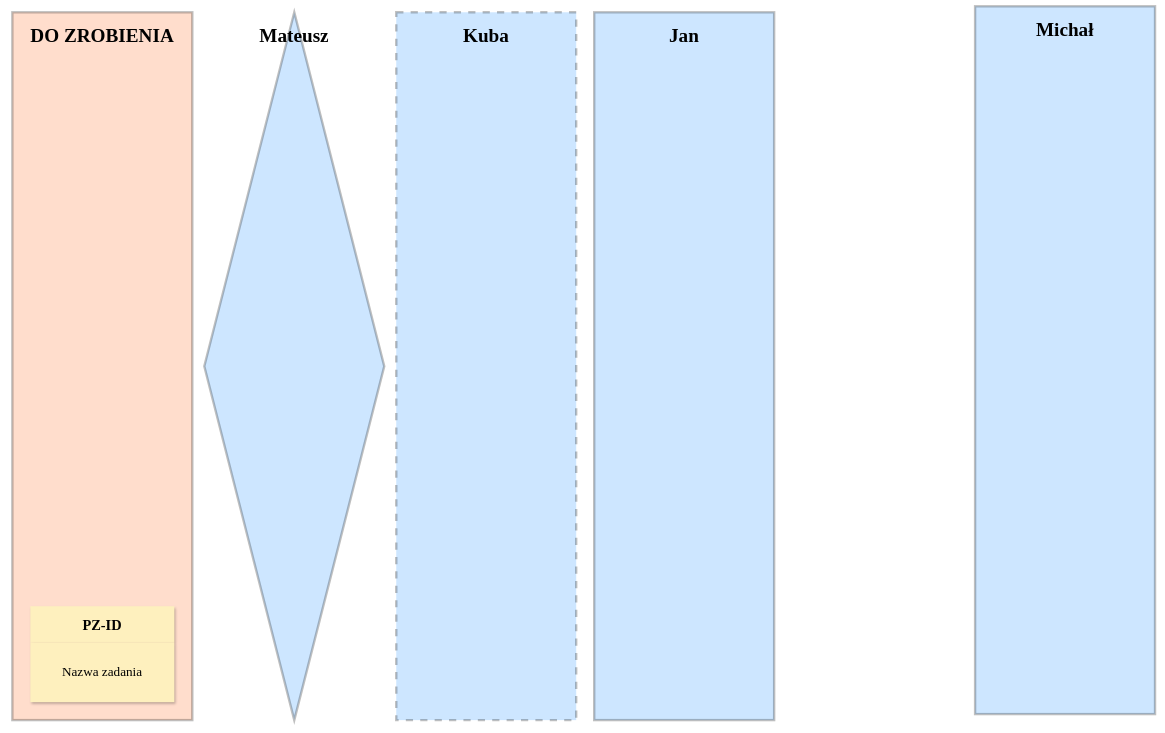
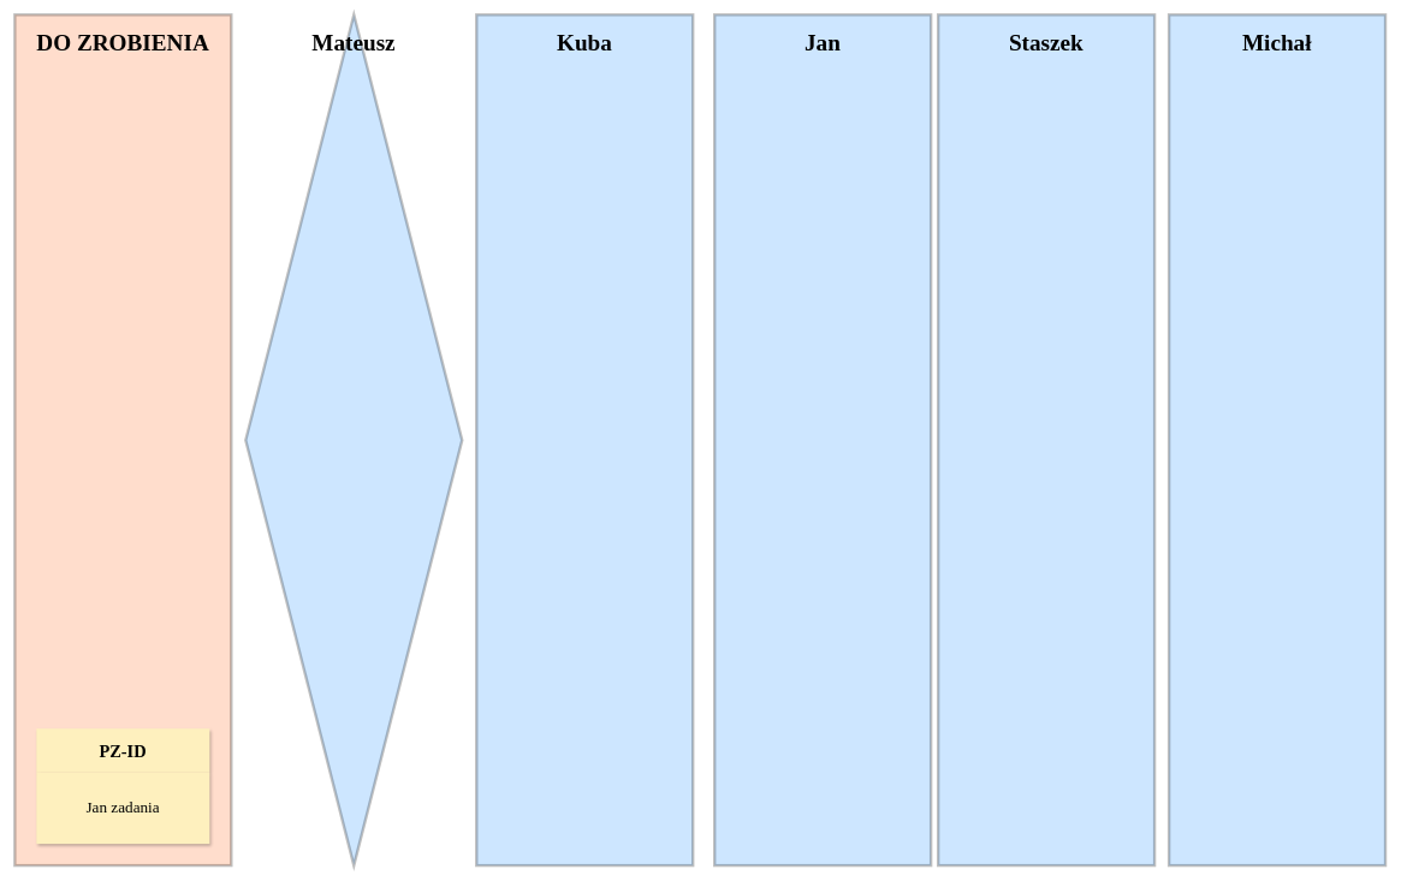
  <mxCell id="0" />
  <mxCell id="1" parent="0" />
- <mxCell id="2" value="Michał" style="rounded=0;whiteSpace=wrap;html=1;movable=1;resizable=1;rotatable=1;deletable=1;editable=1;locked=0;connectable=1;strokeWidth=4;perimeterSpacing=0;verticalAlign=top;fontSize=32;fontStyle=1;opacity=25;fillColor=#3B9DFF;gradientColor=none;fillStyle=auto;fontFamily=Tahoma;horizontal=1;spacing=15;" parent="1" vertex="1"><mxGeometry x="1625" y="10" width="300" height="1180" as="geometry" /></mxCell>
+ <mxCell id="2" value="Michał" style="rounded=0;whiteSpace=wrap;html=1;movable=1;resizable=1;rotatable=1;deletable=1;editable=1;locked=0;connectable=1;strokeWidth=4;perimeterSpacing=0;verticalAlign=top;fontSize=32;fontStyle=1;opacity=25;fillColor=#3B9DFF;gradientColor=none;fillStyle=auto;fontFamily=Tahoma;horizontal=1;spacing=15;" parent="1" vertex="1"><mxGeometry x="1620" y="20" width="300" height="1180" as="geometry" /></mxCell>
+ <mxCell id="3" value="Staszek" style="rounded=0;whiteSpace=wrap;html=1;movable=1;resizable=1;rotatable=1;deletable=1;editable=1;locked=0;connectable=1;strokeWidth=4;perimeterSpacing=0;verticalAlign=top;fontSize=32;fontStyle=1;opacity=25;fillColor=#3B9DFF;gradientColor=none;fillStyle=auto;fontFamily=Tahoma;horizontal=1;spacing=15;" parent="1" vertex="1"><mxGeometry x="1300" y="20" width="300" height="1180" as="geometry" /></mxCell>
  <mxCell id="4" value="Jan" style="rounded=0;whiteSpace=wrap;html=1;movable=1;resizable=1;rotatable=1;deletable=1;editable=1;locked=0;connectable=1;strokeWidth=4;perimeterSpacing=0;verticalAlign=top;fontSize=32;fontStyle=1;opacity=25;fillColor=#3B9DFF;gradientColor=none;fillStyle=auto;fontFamily=Tahoma;horizontal=1;spacing=15;" parent="1" vertex="1"><mxGeometry x="990" y="20" width="300" height="1180" as="geometry" /></mxCell>
  <mxCell id="5" value="DO ZROBIENIA" style="rounded=0;whiteSpace=wrap;html=1;movable=1;resizable=1;rotatable=1;deletable=1;editable=1;locked=0;connectable=1;strokeWidth=4;perimeterSpacing=0;verticalAlign=top;fontSize=32;fontStyle=1;opacity=25;fillColor=#FF7936;gradientColor=none;fillStyle=auto;glass=0;shadow=0;fontFamily=Tahoma;horizontal=1;spacing=15;" parent="1" vertex="1"><mxGeometry x="20" y="20" width="300" height="1180" as="geometry" /></mxCell>
  <mxCell id="6" value="Mateusz" style="rhombus;whiteSpace=wrap;html=1;movable=1;resizable=1;rotatable=1;deletable=1;editable=1;locked=0;connectable=1;strokeWidth=4;perimeterSpacing=0;verticalAlign=top;fontSize=32;fontStyle=1;opacity=25;fillColor=#3B9DFF;gradientColor=none;fillStyle=auto;fontFamily=Tahoma;horizontal=1;spacing=15;" parent="1" vertex="1"><mxGeometry x="340" y="20" width="300" height="1180" as="geometry" /></mxCell>
- <mxCell id="7" value="Kuba" style="rounded=0;whiteSpace=wrap;html=1;movable=1;resizable=1;rotatable=1;deletable=1;editable=1;locked=0;connectable=1;strokeWidth=4;perimeterSpacing=0;verticalAlign=top;fontSize=32;fontStyle=1;opacity=25;fillColor=#3B9DFF;gradientColor=none;fillStyle=auto;fontFamily=Tahoma;horizontal=1;spacing=15;dashed=1;" parent="1" vertex="1"><mxGeometry x="660" y="20" width="300" height="1180" as="geometry" /></mxCell>
+ <mxCell id="7" value="Kuba" style="rounded=0;whiteSpace=wrap;html=1;movable=1;resizable=1;rotatable=1;deletable=1;editable=1;locked=0;connectable=1;strokeWidth=4;perimeterSpacing=0;verticalAlign=top;fontSize=32;fontStyle=1;opacity=25;fillColor=#3B9DFF;gradientColor=none;fillStyle=auto;fontFamily=Tahoma;horizontal=1;spacing=15;" parent="1" vertex="1"><mxGeometry x="660" y="20" width="300" height="1180" as="geometry" /></mxCell>
  <mxCell id="8" value="PZ-ID" style="shape=table;startSize=60;container=1;collapsible=0;childLayout=tableLayout;fontFamily=Comic Sans MS;fontSize=24;spacing=15;fontStyle=1;fillColor=#FEF0BE;strokeColor=none;swimlaneLine=0;top=1;perimeterSpacing=0;rounded=0;shadow=1;overflow=hidden;gradientColor=none;swimlaneHead=1;swimlaneBody=1;connectable=0;allowArrows=0;editable=1;movable=1;resizable=0;rotatable=0;deletable=1;locked=0;pointerEvents=1;expand=0;" parent="1" vertex="1"><mxGeometry x="50" y="1010" width="240" height="160" as="geometry" /></mxCell>
  <mxCell id="9" value="" style="shape=tableRow;horizontal=0;startSize=0;swimlaneHead=0;swimlaneBody=0;strokeColor=inherit;top=0;left=0;bottom=0;right=0;collapsible=0;dropTarget=0;fillColor=none;points=[[0,0.5],[1,0.5]];portConstraint=eastwest;shadow=1;rotatable=0;cloneable=0;deletable=0;resizable=0;movable=0;allowArrows=0;" parent="8" vertex="1"><mxGeometry y="60" width="240" height="100" as="geometry" /></mxCell>
- <mxCell id="10" value="Nazwa zadania" style="shape=partialRectangle;html=1;whiteSpace=wrap;connectable=0;strokeColor=default;overflow=hidden;fillColor=#FEF0BE;top=0;left=0;bottom=0;right=0;pointerEvents=1;fontFamily=Comic Sans MS;fontSize=22;shadow=1;rotatable=0;deletable=0;cloneable=0;resizable=0;allowArrows=0;" parent="9" vertex="1"><mxGeometry width="240" height="100" as="geometry"><mxRectangle width="240" height="100" as="alternateBounds" /></mxGeometry></mxCell>
+ <mxCell id="10" value="Jan zadania" style="shape=partialRectangle;html=1;whiteSpace=wrap;connectable=0;strokeColor=default;overflow=hidden;fillColor=#FEF0BE;top=0;left=0;bottom=0;right=0;pointerEvents=1;fontFamily=Comic Sans MS;fontSize=22;shadow=1;rotatable=0;deletable=0;cloneable=0;resizable=0;allowArrows=0;" parent="9" vertex="1"><mxGeometry width="240" height="100" as="geometry"><mxRectangle width="240" height="100" as="alternateBounds" /></mxGeometry></mxCell>
